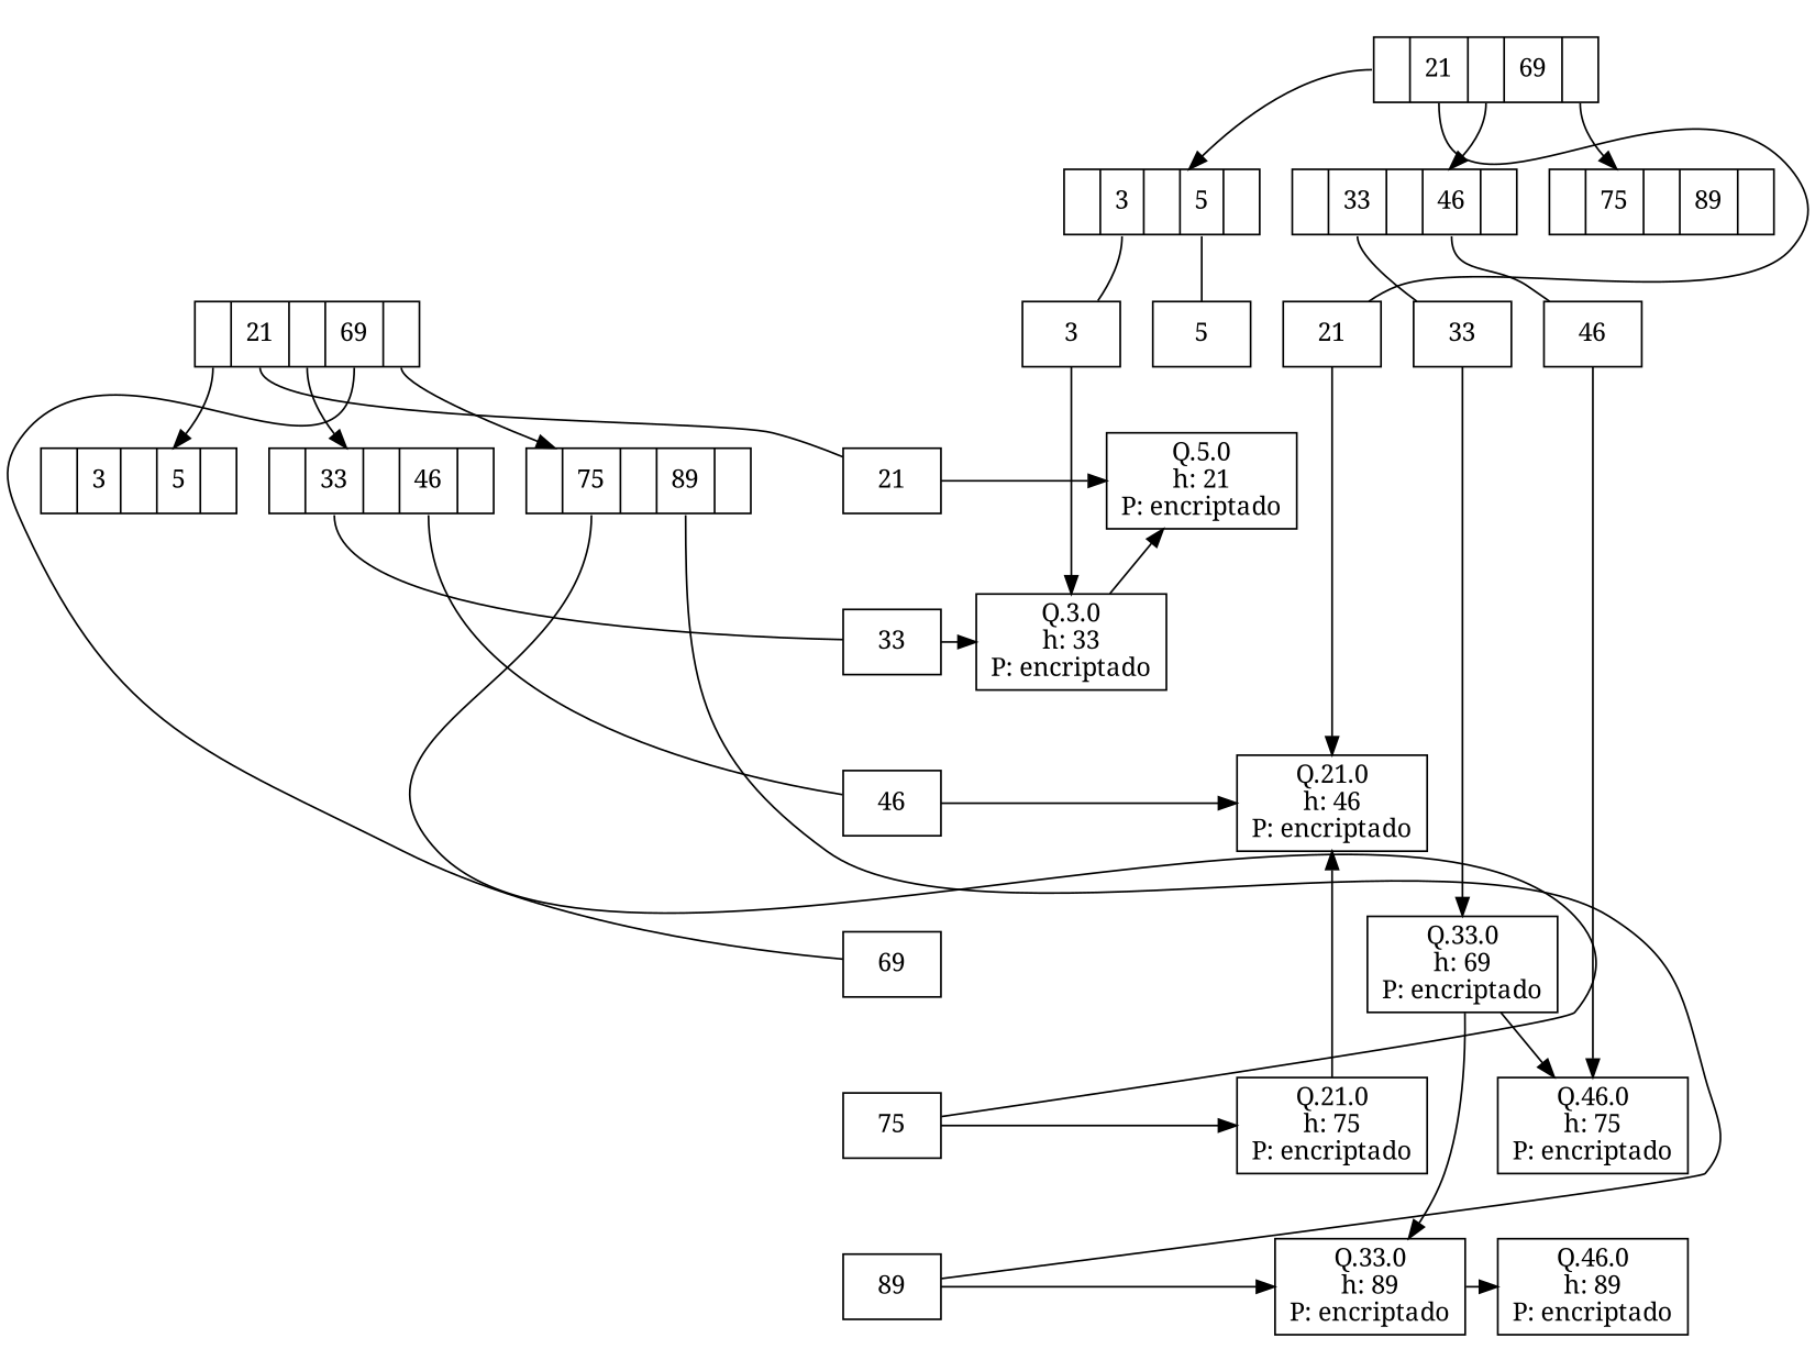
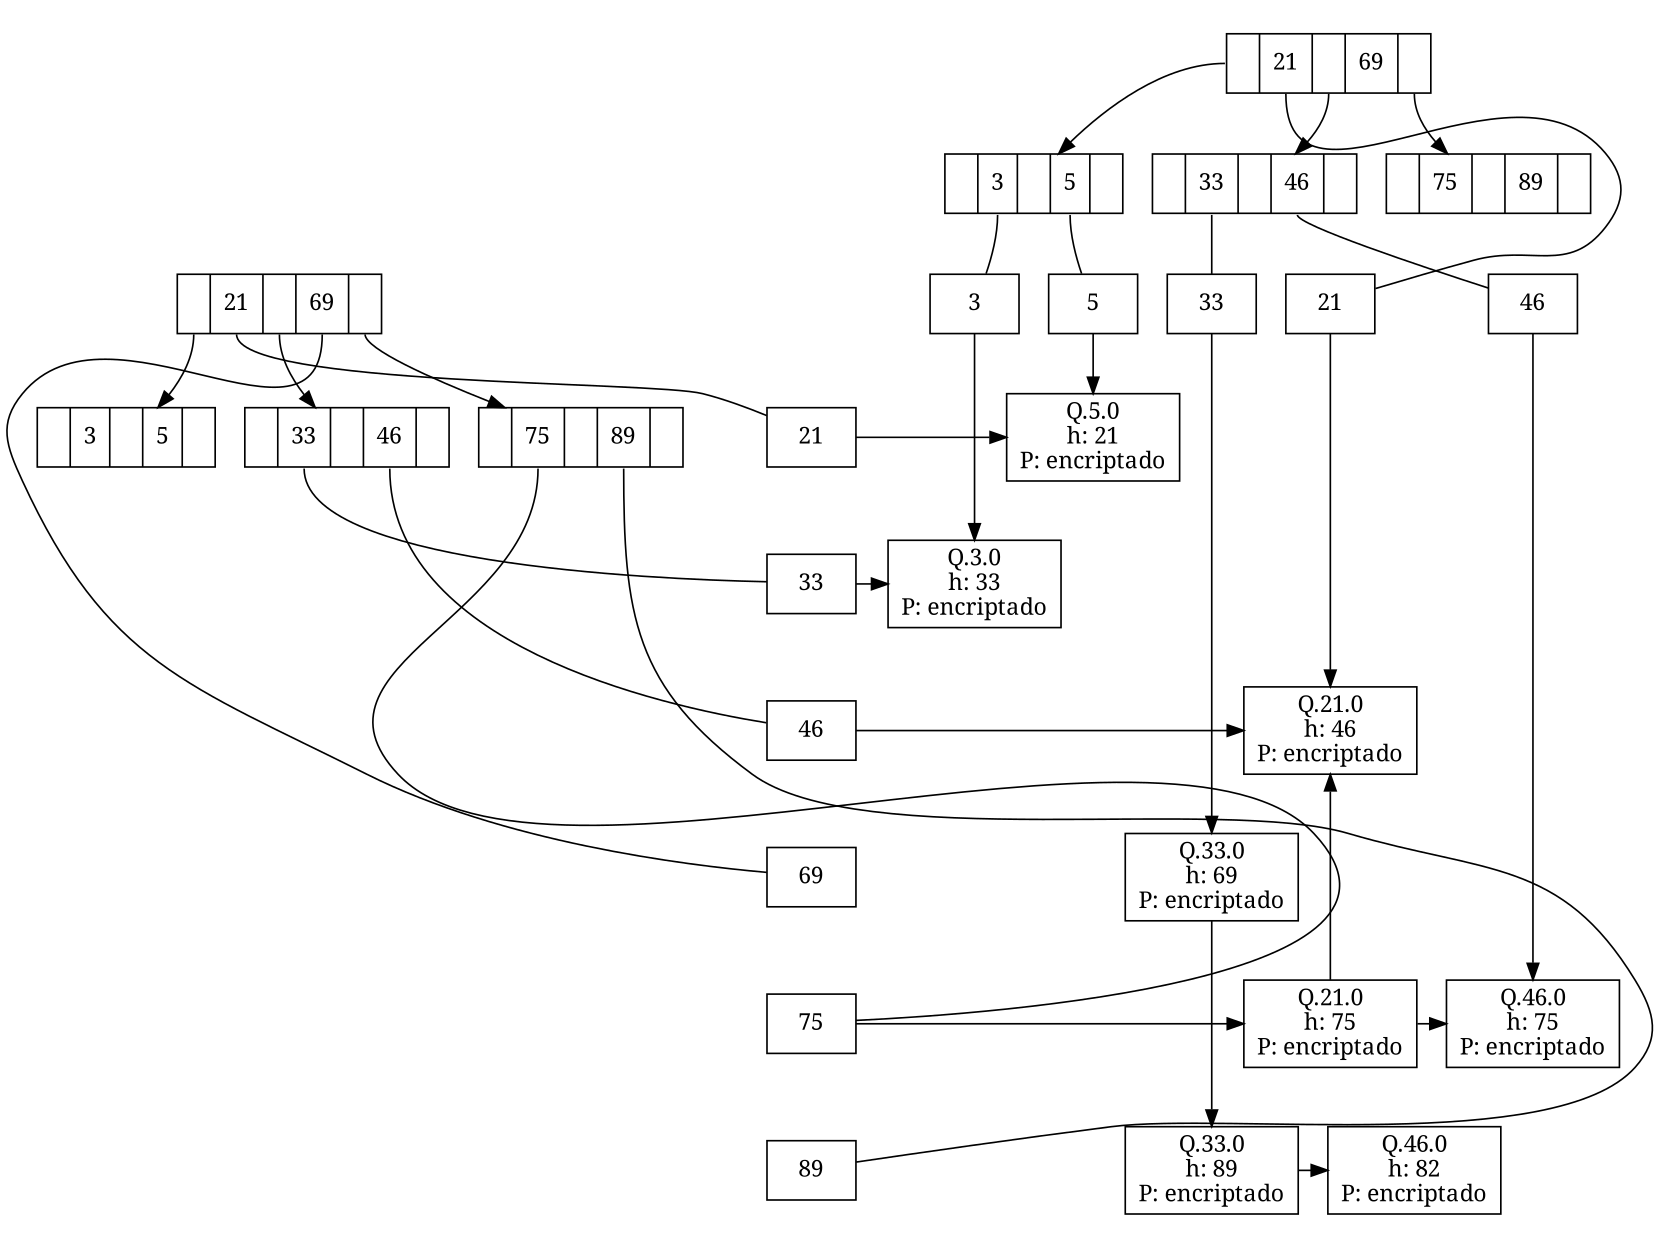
  digraph {
    fontname="Noto Serif"
    node [fontname="Noto Serif" shape=box]
    edge [fontname="Noto Serif"]
    n1 [group=5 label="Q.5.0\nh: 21\nP: encriptado"]
    n2 [group=-1 label=21]
    n3 [group=3 label="Q.3.0\nh: 33\nP: encriptado"]
    n4 [group=-1 label=33]
    n5 [group=21 label="Q.21.0\nh: 46\nP: encriptado"]
    n6 [group=-1 label=46]
    n7 [group=33 label="Q.33.0\nh: 69\nP: encriptado"]
    n8 [group=-1 label=69]
    n9 [group=21 label="Q.21.0\nh: 75\nP: encriptado"]
    n10 [group=46 label="Q.46.0\nh: 75\nP: encriptado"]
    n11 [group=-1 label=75]
    n12 [group=33 label="Q.33.0\nh: 89\nP: encriptado"]
-   n13 [group=46 label="Q.46.0\nh: 89\nP: encriptado"]
+   n13 [group=46 label="Q.46.0\nh: 82\nP: encriptado"]
    n14 [group=-1 label=89]
    n15 [fillcolor=firebrick1 group=-1 label=Mt style=invis width=1.5]
    n16 [group=3 label=3]
    n17 [group=5 label=5]
    n18 [group=21 label=21]
    n19 [group=33 label=33]
    n20 [group=46 label=46]
    n21 [label="<3>|<21>21|<33>|<69>69|<75>" shape=record]
    n22 [label="|<3>3||<5>5|" shape=record]
    n23 [label="|<33>33||<46>46|" shape=record]
    n24 [label="|<75>75||<89>89|" shape=record]
    n25 [label="<3>|<21>21|<33>|<69>69|<75>" shape=record]
    n26 [label="|<3>3||<5>5|" shape=record]
    n27 [label="|<33>33||<46>46|" shape=record]
    n28 [label="|<75>75||<89>89|" shape=record]
    subgraph cluster_1 {
      style=invis
      subgraph sub_2 {
        rank=same
        style=invis
        n1
        n2
      }
      subgraph sub_3 {
        rank=same
        style=invis
        n3
        n4
      }
      subgraph sub_4 {
        rank=same
        style=invis
        n5
        n6
      }
      subgraph sub_5 {
        rank=same
        style=invis
        n7
        n8
      }
      subgraph sub_6 {
        rank=same
        style=invis
        n9
        n10
        n11
      }
      subgraph sub_7 {
        rank=same
        style=invis
        n12
        n13
        n14
      }
      subgraph sub_8 {
        rank=same
        style=invis
        n15
        n16
        n17
        n18
        n19
        n20
      }
    }
    subgraph cluster_9 {
      style=invis
      n21
      n22
      n23
      n24
    }
    subgraph cluster_10 {
      style=invis
      n25
      n26
      n27
      n28
    }
    n2 -> n1
    n2 -> n4 [style=invis]
    n4 -> n3
    n4 -> n6 [style=invis]
    n6 -> n5
    n6 -> n8 [style=invis]
    n7 -> n12
    n8 -> n11 [style=invis]
    n9 -> n5
-   n7 -> n10
+   n9 -> n10
    n11 -> n9
    n11 -> n14 [style=invis]
    n12 -> n13
-   n14 -> n12
    n15 -> n2 [style=invis]
    n15 -> n16 [style=invis]
    n16 -> n3
    n16 -> n17 [style=invis]
-   n3 -> n1
+   n17 -> n1
    n17 -> n18 [style=invis]
    n18 -> n5
    n18 -> n19 [style=invis]
    n19 -> n7
    n19 -> n20 [style=invis]
    n20 -> n10
    n21 -> n18 [constraint=true dir=none tailport=21]
    n21 -> n22 [tailport=3]
    n21 -> n23 [tailport=33]
    n21 -> n24 [tailport=75]
    n22 -> n16 [constraint=true dir=none tailport=3]
    n22 -> n17 [constraint=true dir=none tailport=5]
    n23 -> n19 [constraint=true dir=none tailport=33]
    n23 -> n20 [constraint=true dir=none tailport=46]
    n25 -> n2 [constraint=false dir=none tailport=21]
    n25 -> n8 [constraint=true dir=none tailport=69]
    n25 -> n26 [tailport=3]
    n25 -> n27 [tailport=33]
    n25 -> n28 [tailport=75]
    n27 -> n4 [constraint=true dir=none tailport=33]
    n27 -> n6 [constraint=false dir=none tailport=46]
    n28 -> n11 [constraint=false dir=none tailport=75]
    n28 -> n14 [constraint=false dir=none tailport=89]
  }
